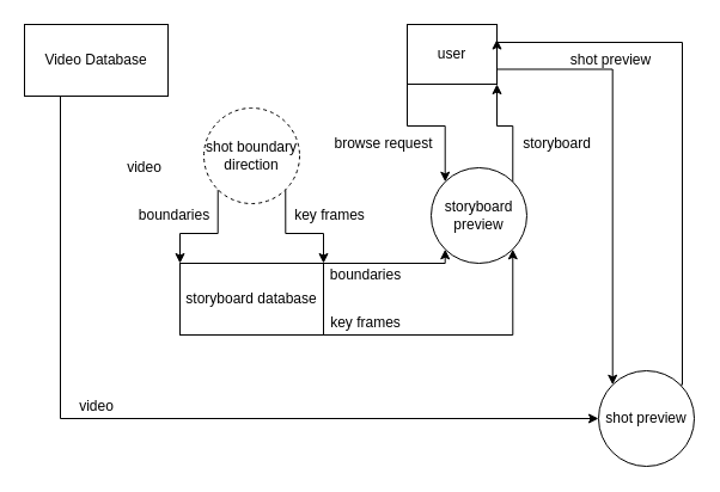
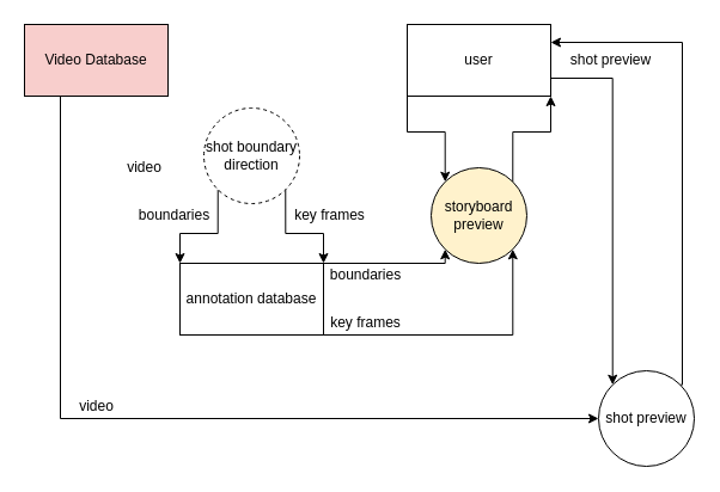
  <mxCell id="0" />
  <mxCell id="1" parent="0" />
  <mxCell id="2" style="edgeStyle=orthogonalEdgeStyle;rounded=0;orthogonalLoop=1;jettySize=auto;html=1;exitX=0.25;exitY=1;exitDx=0;exitDy=0;entryX=0;entryY=0.5;entryDx=0;entryDy=0;" edge="1" parent="1" source="3" target="16"><mxGeometry relative="1" as="geometry" /></mxCell>
- <mxCell id="3" value="Video Database" style="rounded=0;whiteSpace=wrap;html=1;" vertex="1" parent="1"><mxGeometry x="20" y="20" width="120" height="60" as="geometry" /></mxCell>
+ <mxCell id="3" value="Video Database" style="rounded=0;whiteSpace=wrap;html=1;fillColor=#f8cecc;" vertex="1" parent="1"><mxGeometry x="20" y="20" width="120" height="60" as="geometry" /></mxCell>
  <mxCell id="4" style="edgeStyle=orthogonalEdgeStyle;rounded=0;orthogonalLoop=1;jettySize=auto;html=1;exitX=0;exitY=1;exitDx=0;exitDy=0;entryX=0;entryY=0;entryDx=0;entryDy=0;" edge="1" parent="1" source="6" target="9"><mxGeometry relative="1" as="geometry" /></mxCell>
  <mxCell id="5" style="edgeStyle=orthogonalEdgeStyle;rounded=0;orthogonalLoop=1;jettySize=auto;html=1;exitX=1;exitY=1;exitDx=0;exitDy=0;entryX=1;entryY=0;entryDx=0;entryDy=0;" edge="1" parent="1" source="6" target="9"><mxGeometry relative="1" as="geometry" /></mxCell>
  <mxCell id="6" value="shot boundary direction" style="ellipse;whiteSpace=wrap;html=1;aspect=fixed;dashed=1;" vertex="1" parent="1"><mxGeometry x="170" y="90" width="80" height="80" as="geometry" /></mxCell>
  <mxCell id="7" style="edgeStyle=orthogonalEdgeStyle;rounded=0;orthogonalLoop=1;jettySize=auto;html=1;exitX=1;exitY=1;exitDx=0;exitDy=0;entryX=1;entryY=1;entryDx=0;entryDy=0;" edge="1" parent="1" source="9" target="11"><mxGeometry relative="1" as="geometry"><Array as="points"><mxPoint x="428" y="280" /></Array></mxGeometry></mxCell>
  <mxCell id="8" style="edgeStyle=orthogonalEdgeStyle;rounded=0;orthogonalLoop=1;jettySize=auto;html=1;exitX=1;exitY=0;exitDx=0;exitDy=0;entryX=0;entryY=1;entryDx=0;entryDy=0;" edge="1" parent="1" source="9" target="11"><mxGeometry relative="1" as="geometry"><Array as="points"><mxPoint x="372" y="220" /></Array></mxGeometry></mxCell>
- <mxCell id="9" value="storyboard database" style="rounded=0;whiteSpace=wrap;html=1;" vertex="1" parent="1"><mxGeometry x="150" y="220" width="120" height="60" as="geometry" /></mxCell>
+ <mxCell id="9" value="annotation database" style="rounded=0;whiteSpace=wrap;html=1;" vertex="1" parent="1"><mxGeometry x="150" y="220" width="120" height="60" as="geometry" /></mxCell>
  <mxCell id="10" style="edgeStyle=orthogonalEdgeStyle;rounded=0;orthogonalLoop=1;jettySize=auto;html=1;exitX=1;exitY=0;exitDx=0;exitDy=0;entryX=1;entryY=1;entryDx=0;entryDy=0;" edge="1" parent="1" source="11" target="14"><mxGeometry relative="1" as="geometry" /></mxCell>
- <mxCell id="11" value="storyboard preview" style="ellipse;whiteSpace=wrap;html=1;aspect=fixed;" vertex="1" parent="1"><mxGeometry x="360" y="140" width="80" height="80" as="geometry" /></mxCell>
+ <mxCell id="11" value="storyboard preview" style="ellipse;whiteSpace=wrap;html=1;aspect=fixed;fillColor=#fff2cc;" vertex="1" parent="1"><mxGeometry x="360" y="140" width="80" height="80" as="geometry" /></mxCell>
  <mxCell id="12" style="edgeStyle=orthogonalEdgeStyle;rounded=0;orthogonalLoop=1;jettySize=auto;html=1;exitX=1;exitY=0.75;exitDx=0;exitDy=0;entryX=0;entryY=0;entryDx=0;entryDy=0;" edge="1" parent="1" source="14" target="16"><mxGeometry relative="1" as="geometry" /></mxCell>
  <mxCell id="13" style="edgeStyle=orthogonalEdgeStyle;rounded=0;orthogonalLoop=1;jettySize=auto;html=1;exitX=0;exitY=1;exitDx=0;exitDy=0;entryX=0;entryY=0;entryDx=0;entryDy=0;" edge="1" parent="1" source="14" target="11"><mxGeometry relative="1" as="geometry" /></mxCell>
- <mxCell id="14" value="user" style="rounded=0;whiteSpace=wrap;html=1;" vertex="1" parent="1"><mxGeometry x="340" y="20" width="75" height="50" as="geometry" /></mxCell>
+ <mxCell id="14" value="user" style="rounded=0;whiteSpace=wrap;html=1;" vertex="1" parent="1"><mxGeometry x="340" y="20" width="120" height="60" as="geometry" /></mxCell>
  <mxCell id="15" style="edgeStyle=orthogonalEdgeStyle;rounded=0;orthogonalLoop=1;jettySize=auto;html=1;exitX=1;exitY=0;exitDx=0;exitDy=0;entryX=1;entryY=0.25;entryDx=0;entryDy=0;" edge="1" parent="1" source="16" target="14"><mxGeometry relative="1" as="geometry"><Array as="points"><mxPoint x="570" y="322" /><mxPoint x="570" y="35" /></Array></mxGeometry></mxCell>
  <mxCell id="16" value="shot preview" style="ellipse;whiteSpace=wrap;html=1;aspect=fixed;" vertex="1" parent="1"><mxGeometry x="500" y="310" width="80" height="80" as="geometry" /></mxCell>
  <mxCell id="17" value="video" style="text;html=1;align=center;verticalAlign=middle;resizable=0;points=[];autosize=1;strokeColor=none;fillColor=none;" vertex="1" parent="1"><mxGeometry x="100" y="130" width="40" height="20" as="geometry" /></mxCell>
  <mxCell id="18" value="boundaries" style="text;html=1;align=center;verticalAlign=middle;resizable=0;points=[];autosize=1;strokeColor=none;fillColor=none;" vertex="1" parent="1"><mxGeometry x="110" y="170" width="70" height="20" as="geometry" /></mxCell>
  <mxCell id="19" value="key frames" style="text;html=1;align=center;verticalAlign=middle;resizable=0;points=[];autosize=1;strokeColor=none;fillColor=none;" vertex="1" parent="1"><mxGeometry x="240" y="170" width="70" height="20" as="geometry" /></mxCell>
  <mxCell id="20" value="video" style="text;html=1;align=center;verticalAlign=middle;resizable=0;points=[];autosize=1;strokeColor=none;fillColor=none;" vertex="1" parent="1"><mxGeometry x="60" y="330" width="40" height="20" as="geometry" /></mxCell>
  <mxCell id="21" value="boundaries" style="text;html=1;align=center;verticalAlign=middle;resizable=0;points=[];autosize=1;strokeColor=none;fillColor=none;" vertex="1" parent="1"><mxGeometry x="270" y="220" width="70" height="20" as="geometry" /></mxCell>
  <mxCell id="22" value="key frames" style="text;html=1;align=center;verticalAlign=middle;resizable=0;points=[];autosize=1;strokeColor=none;fillColor=none;" vertex="1" parent="1"><mxGeometry x="270" y="260" width="70" height="20" as="geometry" /></mxCell>
- <mxCell id="23" value="storyboard" style="text;html=1;align=center;verticalAlign=middle;resizable=0;points=[];autosize=1;strokeColor=none;fillColor=none;" vertex="1" parent="1"><mxGeometry x="430" y="110" width="70" height="20" as="geometry" /></mxCell>
- <mxCell id="24" value="browse request" style="text;html=1;align=center;verticalAlign=middle;resizable=0;points=[];autosize=1;strokeColor=none;fillColor=none;" vertex="1" parent="1"><mxGeometry x="270" y="110" width="100" height="20" as="geometry" /></mxCell>
  <mxCell id="25" value="shot preview" style="text;html=1;align=center;verticalAlign=middle;resizable=0;points=[];autosize=1;strokeColor=none;fillColor=none;" vertex="1" parent="1"><mxGeometry x="470" y="40" width="80" height="20" as="geometry" /></mxCell>
